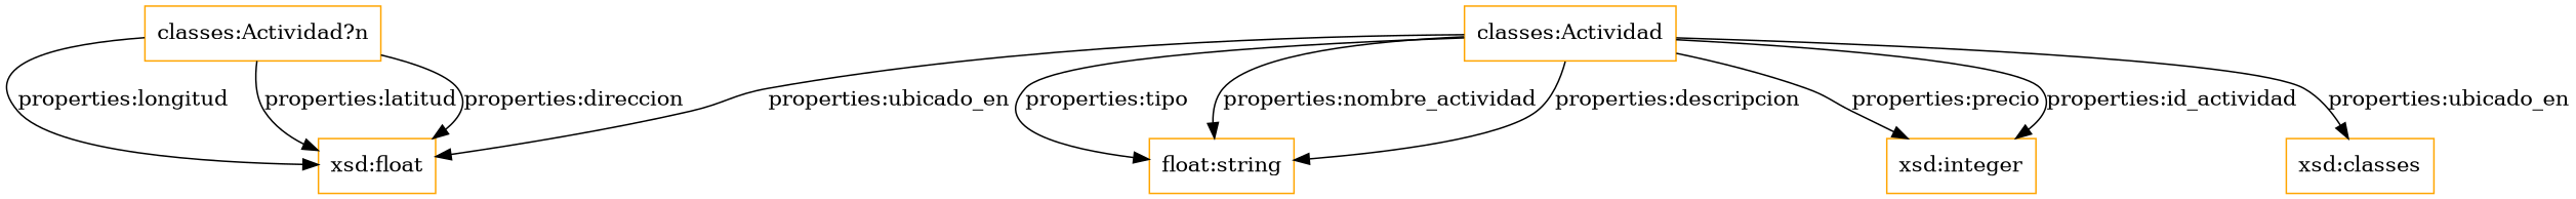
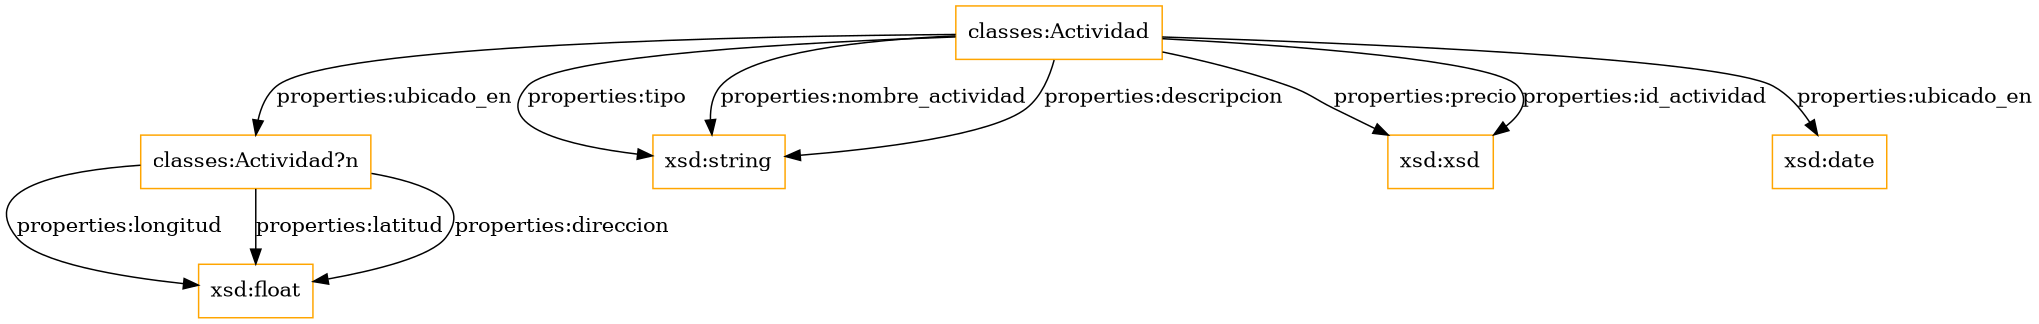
  digraph {
    rankdir=TB
    node [color=orange shape=rectangle]
    n1 [label="classes:Actividad?n"]
    "xsd:float"
    "classes:Actividad"
-   "xsd:string" [label="float:string"]
-   "xsd:integer"
-   "xsd:date" [label="xsd:classes"]
+   "xsd:string"
+   "xsd:integer" [label="xsd:xsd"]
+   "xsd:date"
    n1 -> "xsd:float" [label="properties:longitud"]
    n1 -> "xsd:float" [label="properties:latitud"]
    n1 -> "xsd:float" [label="properties:direccion"]
-   "classes:Actividad" -> "xsd:float" [label="properties:ubicado_en"]
+   "classes:Actividad" -> n1 [label="properties:ubicado_en"]
    "classes:Actividad" -> "xsd:string" [label="properties:tipo"]
    "classes:Actividad" -> "xsd:string" [label="properties:nombre_actividad"]
    "classes:Actividad" -> "xsd:string" [label="properties:descripcion"]
    "classes:Actividad" -> "xsd:integer" [label="properties:precio"]
    "classes:Actividad" -> "xsd:integer" [label="properties:id_actividad"]
    "classes:Actividad" -> "xsd:date" [label="properties:ubicado_en"]
  }
